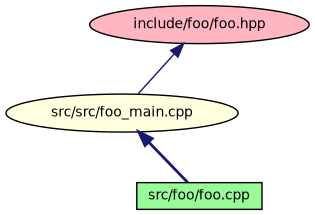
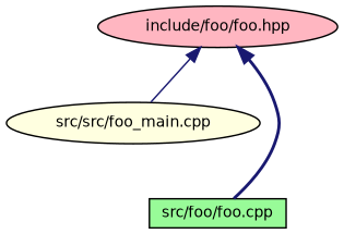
  digraph {
    node [color=black fontname=Helvetica fontsize=10 shape=ellipse style=filled]
    edge [color=midnightblue dir=back fontname=Helvetica fontsize=10 labelfontname=Helvetica labelfontsize=10]
    n1 [fillcolor=lightpink fontcolor=black height=0.2 label="include/foo/foo.hpp" width=0.4]
    n2 [fillcolor=lightyellow height=0.2 label="src/src/foo_main.cpp" width=0.4]
    n3 [fillcolor=palegreen height=0.2 label="src/foo/foo.cpp" shape=box width=0.4]
    n1 -> n2 [style=solid]
-   n2 -> n3 [style=bold]
+   n1 -> n3 [style=bold]
  }
